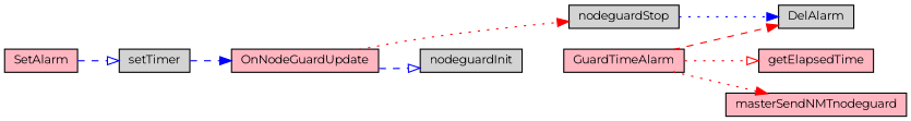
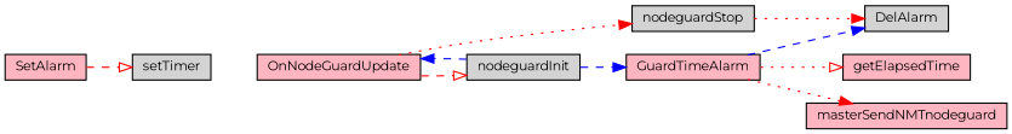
  digraph {
    fontname=Montserrat
    rankdir=LR
    node [color=black fillcolor=lightpink fontname=Montserrat fontsize=10 shape=record style=filled]
    edge [arrowhead=normal color=blue fontname=Montserrat fontsize=10 labelfontname=FreeSans labelfontsize=10 style=dashed]
    n1 [fontcolor=black height=0.2 label=OnNodeGuardUpdate width=0.4]
    n2 [fillcolor=lightgrey height=0.2 label=nodeguardInit width=0.4]
    n3 [fillcolor=lightgrey height=0.2 label=nodeguardStop width=0.4]
    n4 [height=0.2 label=GuardTimeAlarm width=0.4]
    n5 [fillcolor=lightgrey height=0.2 label=DelAlarm width=0.4]
    n6 [height=0.2 label=SetAlarm width=0.4]
    n7 [fillcolor=lightgrey height=0.2 label=setTimer width=0.4]
    n8 [height=0.2 label=getElapsedTime width=0.4]
    n9 [height=0.2 label=masterSendNMTnodeguard width=0.4]
-   n1 -> n2 [arrowhead=onormal]
+   n1 -> n2 [arrowhead=onormal color=red]
    n1 -> n3 [color=red style=dotted]
-   n7 -> n1
-   n3 -> n5 [style=dotted]
-   n4 -> n5 [color=red]
+   n2 -> n1
+   n2 -> n4
+   n3 -> n5 [color=red style=dotted]
+   n4 -> n5
    n4 -> n8 [arrowhead=onormal color=red style=dotted]
    n4 -> n9 [color=red style=dotted]
-   n6 -> n7 [arrowhead=onormal]
+   n6 -> n7 [arrowhead=onormal color=red]
  }
